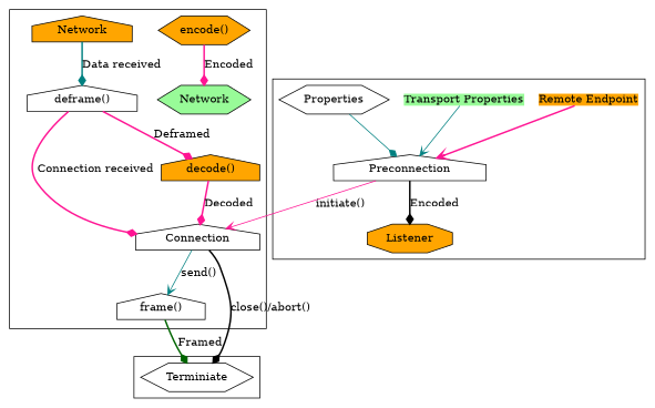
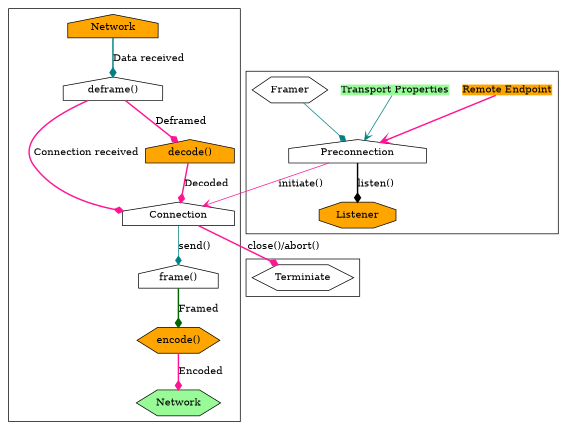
  digraph {
    node [fillcolor=white shape=house style=filled]
    edge [arrowhead=diamond color=deeppink style=bold]
    n1 [label=Preconnection]
    n2 [fillcolor=orange label="Remote Endpoint" shape=plain]
    n3 [fillcolor=palegreen label="Transport Properties" shape=plain]
-   n4 [label=Properties shape=hexagon]
+   n4 [label=Framer shape=hexagon]
    n5 [fillcolor=orange label=Listener shape=octagon]
    n6 [label=Connection]
    n7 [label="frame()"]
    n8 [label="deframe()"]
    n9 [fillcolor=orange label="encode()" shape=hexagon]
    n10 [fillcolor=orange label="decode()"]
    n11 [fillcolor=palegreen label=Network shape=hexagon]
    n12 [fillcolor=orange label=Network]
    n13 [label=Terminiate shape=hexagon]
    subgraph cluster_1 {
      n1
      n2
      n3
      n4
      n5
    }
    subgraph cluster_2 {
      n6
      n7
      n8
      n9
      n10
      n11
      n12
    }
    subgraph cluster_3 {
      n13
    }
-   n1 -> n5 [color=black label=Encoded]
+   n1 -> n5 [color=black label="listen()"]
    n1 -> n6 [arrowhead=vee label="initiate()" style=solid]
    n2 -> n1 [arrowhead=vee]
    n3 -> n1 [arrowhead=vee color=teal style=solid]
    n4 -> n1 [color=teal style=solid]
-   n6 -> n7 [arrowhead=vee color=teal label="send()" style=solid]
-   n6 -> n13 [color=black label="close()/abort()"]
-   n7 -> n13 [color=darkgreen label=Framed]
+   n6 -> n7 [color=teal label="send()" style=solid]
+   n6 -> n13 [label="close()/abort()"]
+   n7 -> n9 [color=darkgreen label=Framed]
    n8 -> n6 [label="Connection received"]
    n8 -> n10 [label=Deframed]
    n9 -> n11 [label=Encoded]
    n10 -> n6 [label=Decoded]
    n12 -> n8 [color=teal label="Data received"]
  }
